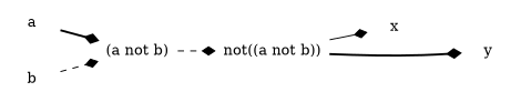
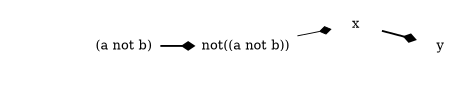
  digraph {
    rankdir=LR
    node [shape=plaintext]
    edge [arrowhead=diamond style=dashed]
    n1 [label="(a not b)"]
    n2 [label="not((a not b))"]
    n3 [label=x]
    n4 [label=y]
-   n5 [label=a]
-   n6 [label=b]
-   n1 -> n2
+   n1 -> n2 [style=bold]
    n2 -> n3 [style=solid]
-   n2 -> n4 [style=bold]
-   n5 -> n1 [style=bold]
-   n6 -> n1
+   n3 -> n4 [style=bold]
  }
